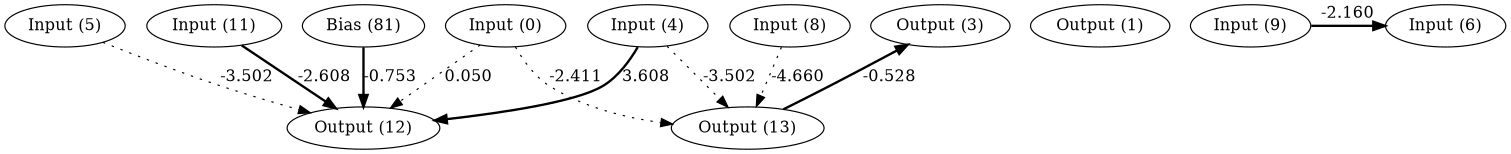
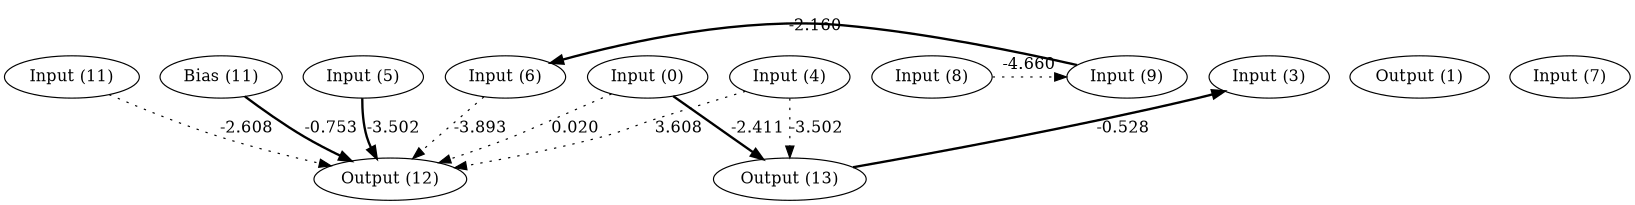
  digraph {
    edge [style=bold]
-   n1 [label="Bias (81)"]
+   n1 [label="Bias (11)"]
    n2 [label="Input (0)"]
    n3 [label="Output (1)"]
-   n4 [label="Output (3)"]
+   n4 [label="Input (3)"]
    n5 [label="Input (4)"]
    n6 [label="Input (5)"]
    n7 [label="Input (6)"]
+   n8 [label="Input (7)"]
    n9 [label="Input (8)"]
    n10 [label="Input (9)"]
    n11 [label="Input (11)"]
    n12 [label="Output (12)"]
    n13 [label="Output (13)"]
    subgraph sub_1 {
      rank=same
      n1
      n2
      n3
      n4
      n5
      n6
      n7
+     n8
      n9
      n10
      n11
    }
    subgraph sub_2 {
      rank=same
      n12
      n13
    }
    n1 -> n12 [label=-0.753]
-   n2 -> n12 [label=0.050 style=dotted]
-   n2 -> n13 [label=-2.411 style=dotted]
-   n5 -> n12 [label=3.608]
+   n2 -> n12 [label=0.020 style=dotted]
+   n2 -> n13 [label=-2.411]
+   n5 -> n12 [label=3.608 style=dotted]
    n5 -> n13 [label=-3.502 style=dotted]
-   n6 -> n12 [label=-3.502 style=dotted]
-   n9 -> n13 [label=-4.660 style=dotted]
+   n6 -> n12 [label=-3.502]
+   n7 -> n12 [label=-3.893 style=dotted]
+   n9 -> n10 [label=-4.660 style=dotted]
    n10 -> n7 [label=-2.160]
-   n11 -> n12 [label=-2.608]
+   n11 -> n12 [label=-2.608 style=dotted]
    n13 -> n4 [label=-0.528]
  }
